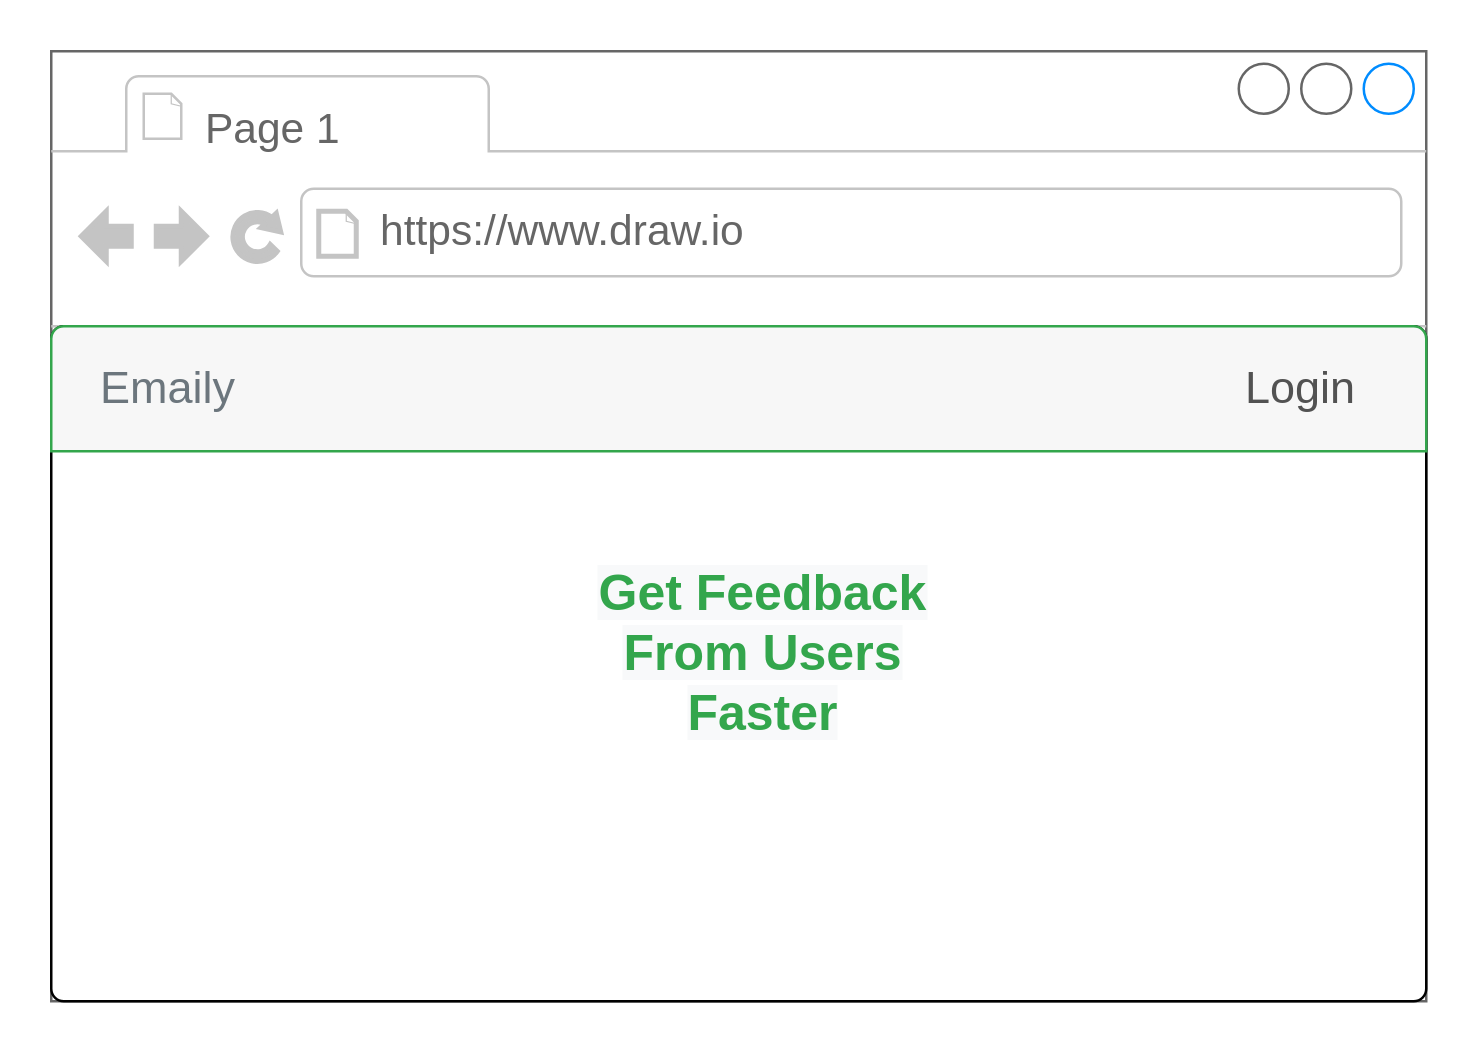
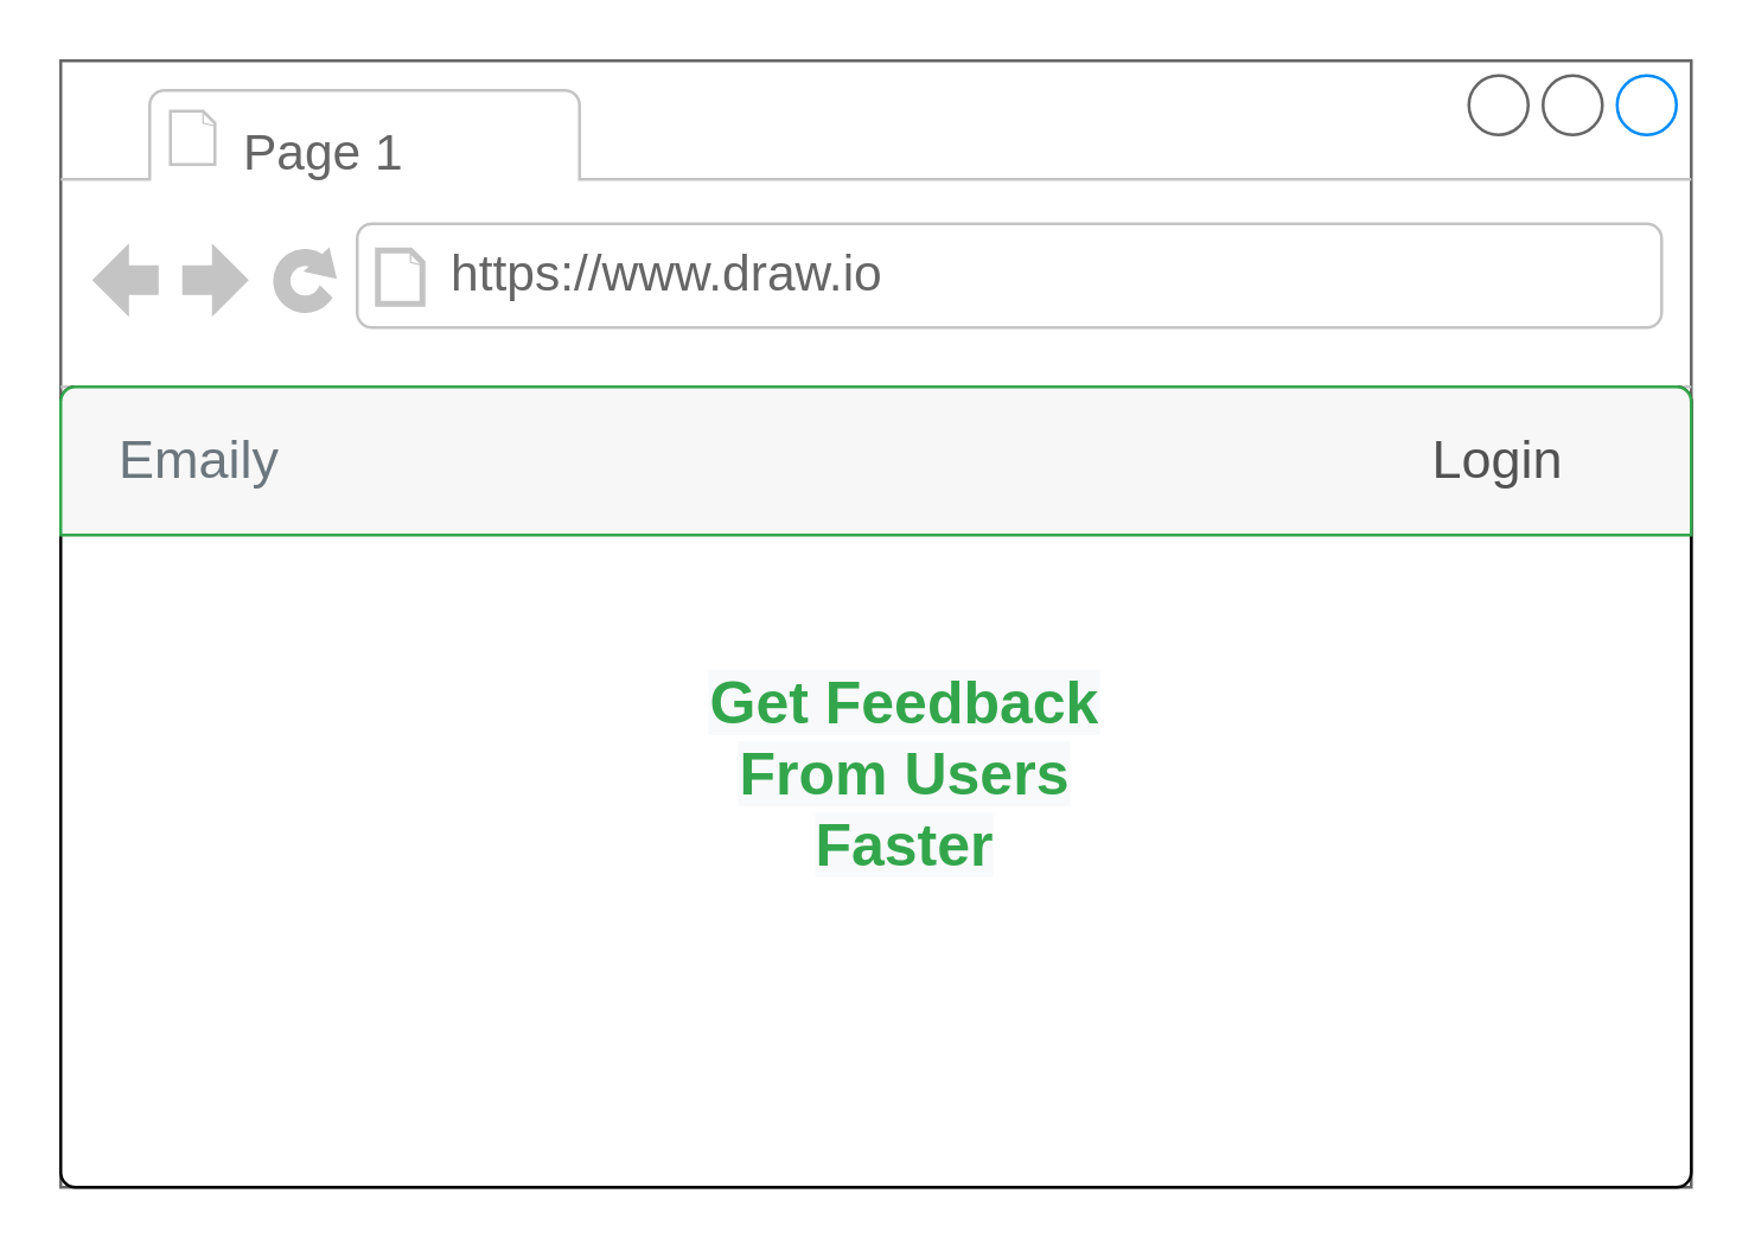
  <mxCell id="0" />
  <mxCell id="1" parent="0" />
  <mxCell id="2" value="" style="strokeWidth=1;shadow=0;dashed=0;align=center;html=1;shape=mxgraph.mockup.containers.browserWindow;rSize=0;strokeColor=#666666;strokeColor2=#008cff;strokeColor3=#c4c4c4;mainText=,;recursiveResize=0;" vertex="1" parent="1"><mxGeometry x="20" y="20" width="550" height="380" as="geometry" /></mxCell>
  <mxCell id="3" value="Page 1" style="strokeWidth=1;shadow=0;dashed=0;align=center;html=1;shape=mxgraph.mockup.containers.anchor;fontSize=17;fontColor=#666666;align=left;" vertex="1" parent="2"><mxGeometry x="60" y="12" width="145" height="40" as="geometry" /></mxCell>
  <mxCell id="4" value="https://www.draw.io" style="strokeWidth=1;shadow=0;dashed=0;align=center;html=1;shape=mxgraph.mockup.containers.anchor;rSize=0;fontSize=17;fontColor=#666666;align=left;" vertex="1" parent="2"><mxGeometry x="130" y="60" width="250" height="26" as="geometry" /></mxCell>
  <mxCell id="5" value="" style="html=1;shadow=0;dashed=0;shape=mxgraph.bootstrap.rrect;rSize=5;html=1;whiteSpace=wrap;verticalAlign=bottom;align=center;spacing=20;spacingBottom=0;fontSize=14;" vertex="1" parent="2"><mxGeometry y="110" width="550" height="270" as="geometry" /></mxCell>
  <mxCell id="6" value="Emaily" style="html=1;shadow=0;dashed=0;shape=mxgraph.bootstrap.topButton;rSize=5;perimeter=none;whiteSpace=wrap;fillColor=#F7F7F7;strokeColor=#33A64C;fontColor=#6C767D;resizeWidth=1;fontSize=18;align=left;spacing=20;" vertex="1" parent="5"><mxGeometry width="550" height="50" relative="1" as="geometry" /></mxCell>
- <mxCell id="7" value="&lt;font style=&quot;font-size: 18px&quot; color=&quot;#525252&quot;&gt;Login&lt;/font&gt;" style="text;html=1;strokeColor=none;fillColor=none;align=center;verticalAlign=middle;whiteSpace=wrap;rounded=0;" vertex="1" parent="5"><mxGeometry x="465" y="12.857" width="70" height="23.878" as="geometry" /></mxCell>
+ <mxCell id="7" value="&lt;font style=&quot;font-size: 18px&quot; color=&quot;#525252&quot;&gt;Login&lt;/font&gt;" style="text;html=1;strokeColor=none;fillColor=none;align=center;verticalAlign=middle;whiteSpace=wrap;rounded=0;" vertex="1" parent="5"><mxGeometry x="450" y="12.857" width="70" height="23.878" as="geometry" /></mxCell>
  <mxCell id="8" value="&#10;&#10;&lt;b style=&quot;color: rgb(51, 166, 76); font-family: helvetica; font-size: 20px; font-style: normal; letter-spacing: normal; text-align: center; text-indent: 0px; text-transform: none; word-spacing: 0px; background-color: rgb(248, 249, 250);&quot;&gt;Get Feedback From Users Faster&lt;/b&gt;&#10;&#10;" style="text;html=1;strokeColor=none;fillColor=none;align=center;verticalAlign=middle;whiteSpace=wrap;rounded=0;" vertex="1" parent="1"><mxGeometry x="230" y="250" width="150" height="20" as="geometry" /></mxCell>
